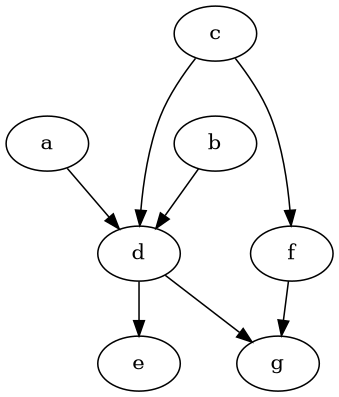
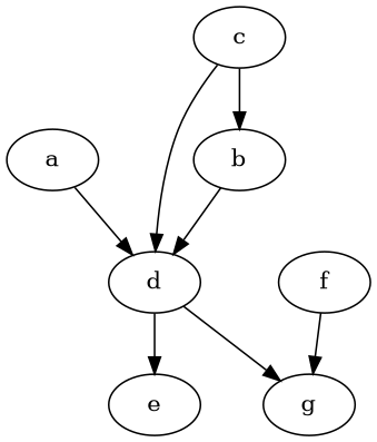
  digraph {
    node [Processor=1 Start=0 Weight=4]
    edge [Weight=4]
    a [Weight=2]
    d [Start=6 Weight=5]
    b [Start=2]
    e [Start=11]
    g [Processor=2 Start=13 Weight=2]
    c [Processor=2]
    f [Processor=2 Start=4 Weight=3]
    a -> d [Weight=3]
    d -> e
    d -> g [Weight=2]
    b -> d
    c -> d [Weight=2]
-   c -> f
+   c -> b
    f -> g [Weight=2]
  }
